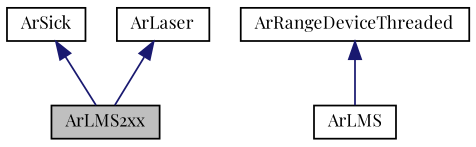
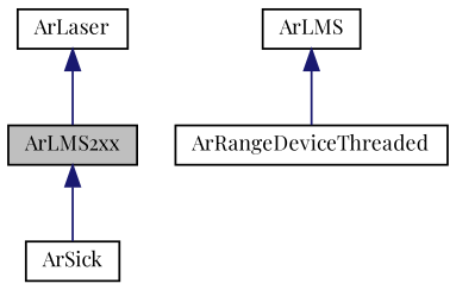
  digraph {
    fontname="Playfair Display"
    node [color=black fillcolor=white fontname="Playfair Display" fontsize=10 shape=record style=filled]
    edge [color=midnightblue dir=back fontname="Playfair Display" fontsize=10 labelfontname=FreeSans labelfontsize=10 style=solid]
    n1 [fillcolor=grey75 fontcolor=black height=0.2 label=ArLMS2xx width=0.4]
    n2 [height=0.2 label=ArSick width=0.4]
    n3 [height=0.2 label=ArLaser width=0.4]
    n4 [height=0.2 label=ArRangeDeviceThreaded width=0.4]
    n5 [height=0.2 label=ArLMS width=0.4]
-   n2 -> n1
+   n1 -> n2
    n3 -> n1
-   n4 -> n5
+   n5 -> n4
  }
